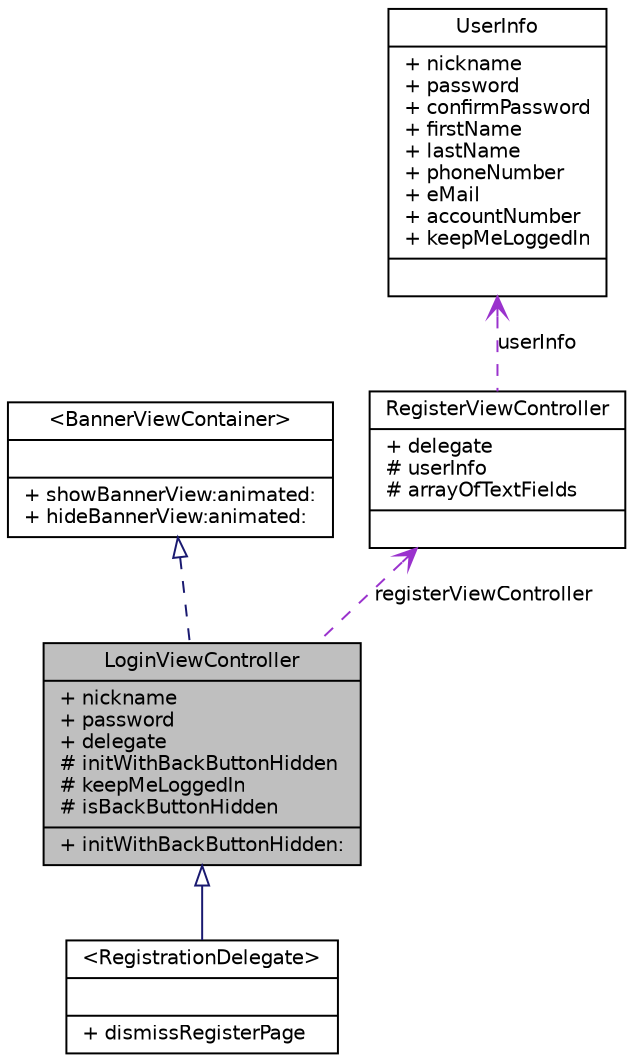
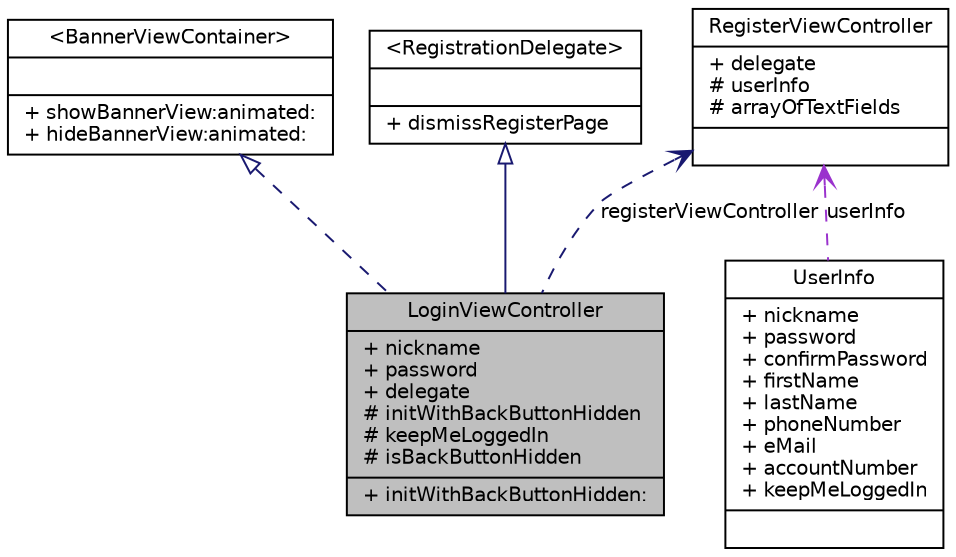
  digraph {
    node [color=black fillcolor=white fontname=Helvetica fontsize=10 shape=record style=filled]
    edge [arrowtail=empty color=midnightblue dir=back fontname=Helvetica fontsize=10 labelfontname=Helvetica labelfontsize=10 style=dashed]
    n1 [fillcolor=grey75 fontcolor=black height=0.2 label="{LoginViewController\n|+ nickname\l+ password\l+ delegate\l# initWithBackButtonHidden\l# keepMeLoggedIn\l# isBackButtonHidden\l|+ initWithBackButtonHidden:\l}" width=0.4]
    n2 [height=0.2 label="{\<BannerViewContainer\>\n||+ showBannerView:animated:\l+ hideBannerView:animated:\l}" width=0.4]
    n3 [height=0.2 label="{\<RegistrationDelegate\>\n||+ dismissRegisterPage\l}" width=0.4]
    n4 [height=0.2 label="{RegisterViewController\n|+ delegate\l# userInfo\l# arrayOfTextFields\l|}" width=0.4]
    n5 [height=0.2 label="{UserInfo\n|+ nickname\l+ password\l+ confirmPassword\l+ firstName\l+ lastName\l+ phoneNumber\l+ eMail\l+ accountNumber\l+ keepMeLoggedIn\l|}" width=0.4]
    n2 -> n1
-   n1 -> n3 [style=solid]
-   n4 -> n1 [arrowtail=open color=darkorchid3 label=registerViewController]
-   n5 -> n4 [arrowtail=open color=darkorchid3 label=userInfo]
+   n3 -> n1 [style=solid]
+   n4 -> n1 [arrowtail=open label=registerViewController]
+   n4 -> n5 [arrowtail=open color=darkorchid3 label=userInfo]
  }
